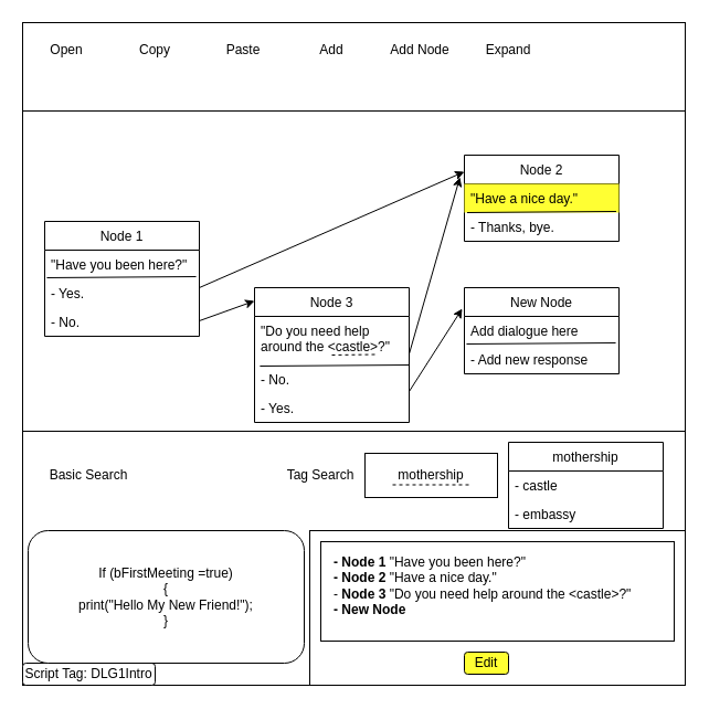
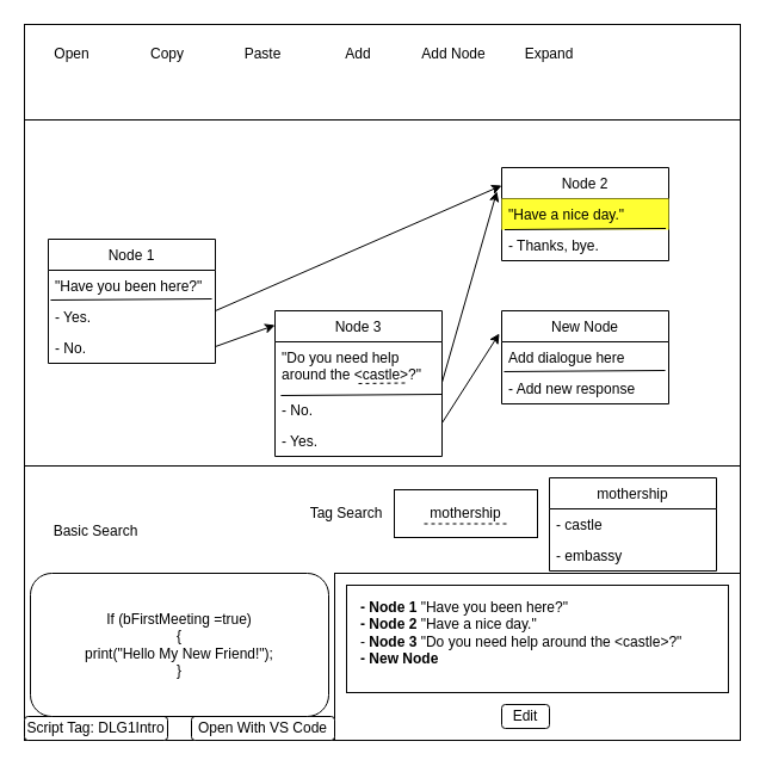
  <mxCell id="0" />
  <mxCell id="1" parent="0" />
  <mxCell id="2" value="" style="rounded=0;whiteSpace=wrap;html=1;" vertex="1" parent="1"><mxGeometry x="20" y="480" width="260" height="140" as="geometry" /></mxCell>
  <mxCell id="3" value="&lt;span style=&quot;color: rgba(0 , 0 , 0 , 0) ; font-family: monospace ; font-size: 0px&quot;&gt;%3CmxGraphModel%3E%3Croot%3E%3CmxCell%20id%3D%220%22%2F%3E%3CmxCell%20id%3D%221%22%20parent%3D%220%22%2F%3E%3CmxCell%20id%3D%222%22%20value%3D%22Copy%22%20style%3D%22text%3Bhtml%3D1%3BstrokeColor%3Dnone%3BfillColor%3Dnone%3Balign%3Dcenter%3BverticalAlign%3Dmiddle%3BwhiteSpace%3Dwrap%3Brounded%3D0%3B%22%20vertex%3D%221%22%20parent%3D%221%22%3E%3CmxGeometry%20x%3D%22120%22%20y%3D%2280%22%20width%3D%2280%22%20height%3D%2250%22%20as%3D%22geometry%22%2F%3E%3C%2FmxCell%3E%3C%2Froot%3E%3C%2FmxGraphModel%3E&lt;/span&gt;" style="rounded=0;whiteSpace=wrap;html=1;" parent="1" vertex="1"><mxGeometry x="20" y="20" width="600" height="600" as="geometry" /></mxCell>
  <mxCell id="4" value="Copy" style="text;html=1;strokeColor=none;fillColor=none;align=center;verticalAlign=middle;whiteSpace=wrap;rounded=0;" parent="1" vertex="1"><mxGeometry x="100" y="20" width="80" height="50" as="geometry" /></mxCell>
  <mxCell id="5" value="Add" style="text;html=1;strokeColor=none;fillColor=none;align=center;verticalAlign=middle;whiteSpace=wrap;rounded=0;" parent="1" vertex="1"><mxGeometry x="260" y="20" width="80" height="50" as="geometry" /></mxCell>
  <mxCell id="6" value="Paste" style="text;html=1;strokeColor=none;fillColor=none;align=center;verticalAlign=middle;whiteSpace=wrap;rounded=0;" parent="1" vertex="1"><mxGeometry x="180" y="20" width="80" height="50" as="geometry" /></mxCell>
  <mxCell id="7" value="Add Node" style="text;html=1;strokeColor=none;fillColor=none;align=center;verticalAlign=middle;whiteSpace=wrap;rounded=0;" parent="1" vertex="1"><mxGeometry x="340" y="20" width="80" height="50" as="geometry" /></mxCell>
  <mxCell id="8" value="Expand" style="text;html=1;strokeColor=none;fillColor=none;align=center;verticalAlign=middle;whiteSpace=wrap;rounded=0;" parent="1" vertex="1"><mxGeometry x="420" y="20" width="80" height="50" as="geometry" /></mxCell>
  <mxCell id="9" value="Tag Search" style="text;html=1;strokeColor=none;fillColor=none;align=center;verticalAlign=middle;whiteSpace=wrap;rounded=0;" parent="1" vertex="1"><mxGeometry x="250" y="410" width="80" height="40" as="geometry" /></mxCell>
  <mxCell id="10" value="" style="rounded=0;whiteSpace=wrap;html=1;" parent="1" vertex="1"><mxGeometry x="20" y="100" width="600" height="290" as="geometry" /></mxCell>
  <mxCell id="11" value="mothership" style="rounded=0;whiteSpace=wrap;html=1;align=center;" parent="1" vertex="1"><mxGeometry x="330" y="410" width="120" height="40" as="geometry" /></mxCell>
  <mxCell id="12" value="" style="rounded=0;whiteSpace=wrap;html=1;" parent="1" vertex="1"><mxGeometry x="280" y="480" width="340" height="140" as="geometry" /></mxCell>
  <mxCell id="13" value="Open" style="text;html=1;strokeColor=none;fillColor=none;align=center;verticalAlign=middle;whiteSpace=wrap;rounded=0;" parent="1" vertex="1"><mxGeometry x="20" y="20" width="80" height="50" as="geometry" /></mxCell>
  <mxCell id="14" value="Node 1" style="swimlane;fontStyle=0;childLayout=stackLayout;horizontal=1;startSize=26;horizontalStack=0;resizeParent=1;resizeParentMax=0;resizeLast=0;collapsible=1;marginBottom=0;" parent="1" vertex="1"><mxGeometry x="40" y="200" width="140" height="104" as="geometry" /></mxCell>
  <mxCell id="15" value="&quot;Have you been here?&quot;" style="text;strokeColor=none;fillColor=none;align=left;verticalAlign=top;spacingLeft=4;spacingRight=4;overflow=hidden;rotatable=0;points=[[0,0.5],[1,0.5]];portConstraint=eastwest;" parent="14" vertex="1"><mxGeometry y="26" width="140" height="26" as="geometry" /></mxCell>
  <mxCell id="16" value="- Yes." style="text;strokeColor=none;fillColor=none;align=left;verticalAlign=top;spacingLeft=4;spacingRight=4;overflow=hidden;rotatable=0;points=[[0,0.5],[1,0.5]];portConstraint=eastwest;" parent="14" vertex="1"><mxGeometry y="52" width="140" height="26" as="geometry" /></mxCell>
  <mxCell id="17" value="- No." style="text;strokeColor=none;fillColor=none;align=left;verticalAlign=top;spacingLeft=4;spacingRight=4;overflow=hidden;rotatable=0;points=[[0,0.5],[1,0.5]];portConstraint=eastwest;" parent="14" vertex="1"><mxGeometry y="78" width="140" height="26" as="geometry" /></mxCell>
  <mxCell id="18" value="" style="endArrow=none;html=1;exitX=0.014;exitY=-0.038;exitDx=0;exitDy=0;exitPerimeter=0;entryX=0.979;entryY=-0.077;entryDx=0;entryDy=0;entryPerimeter=0;" parent="14" source="16" target="16" edge="1"><mxGeometry width="50" height="50" relative="1" as="geometry"><mxPoint x="110" y="100" as="sourcePoint" /><mxPoint x="160" y="50" as="targetPoint" /></mxGeometry></mxCell>
  <mxCell id="19" value="Node 2" style="swimlane;fontStyle=0;childLayout=stackLayout;horizontal=1;startSize=26;horizontalStack=0;resizeParent=1;resizeParentMax=0;resizeLast=0;collapsible=1;marginBottom=0;" parent="1" vertex="1"><mxGeometry x="420" y="140" width="140" height="78" as="geometry" /></mxCell>
  <mxCell id="20" value="&quot;Have a nice day.&quot;" style="text;strokeColor=none;fillColor=#FFFF33;align=left;verticalAlign=top;spacingLeft=4;spacingRight=4;overflow=hidden;rotatable=0;points=[[0,0.5],[1,0.5]];portConstraint=eastwest;shadow=0;" parent="19" vertex="1"><mxGeometry y="26" width="140" height="26" as="geometry" /></mxCell>
  <mxCell id="21" value="" style="endArrow=none;html=1;exitX=0.014;exitY=-0.038;exitDx=0;exitDy=0;exitPerimeter=0;entryX=0.979;entryY=-0.077;entryDx=0;entryDy=0;entryPerimeter=0;" parent="19" edge="1"><mxGeometry width="50" height="50" relative="1" as="geometry"><mxPoint x="2.45" y="52.002" as="sourcePoint" /><mxPoint x="137.55" y="50.988" as="targetPoint" /></mxGeometry></mxCell>
  <mxCell id="22" value="- Thanks, bye." style="text;strokeColor=none;fillColor=none;align=left;verticalAlign=top;spacingLeft=4;spacingRight=4;overflow=hidden;rotatable=0;points=[[0,0.5],[1,0.5]];portConstraint=eastwest;" parent="19" vertex="1"><mxGeometry y="52" width="140" height="26" as="geometry" /></mxCell>
  <mxCell id="23" value="Node 3" style="swimlane;fontStyle=0;childLayout=stackLayout;horizontal=1;startSize=26;horizontalStack=0;resizeParent=1;resizeParentMax=0;resizeLast=0;collapsible=1;marginBottom=0;" parent="1" vertex="1"><mxGeometry x="230" y="260" width="140" height="122" as="geometry" /></mxCell>
  <mxCell id="24" value="" style="endArrow=none;html=1;exitX=0.014;exitY=-0.038;exitDx=0;exitDy=0;exitPerimeter=0;entryX=0.979;entryY=-0.077;entryDx=0;entryDy=0;entryPerimeter=0;" parent="23" edge="1"><mxGeometry width="50" height="50" relative="1" as="geometry"><mxPoint x="4.9" y="71.012" as="sourcePoint" /><mxPoint x="140.0" y="69.998" as="targetPoint" /></mxGeometry></mxCell>
  <mxCell id="25" value="&quot;Do you need help&#10;around the &lt;castle&gt;?&quot;" style="text;strokeColor=none;fillColor=none;align=left;verticalAlign=top;spacingLeft=4;spacingRight=4;overflow=hidden;rotatable=0;points=[[0,0.5],[1,0.5]];portConstraint=eastwest;" parent="23" vertex="1"><mxGeometry y="26" width="140" height="44" as="geometry" /></mxCell>
  <mxCell id="26" value="" style="endArrow=none;dashed=1;html=1;exitX=0.5;exitY=-0.346;exitDx=0;exitDy=0;exitPerimeter=0;" parent="23" source="27" edge="1"><mxGeometry width="50" height="50" relative="1" as="geometry"><mxPoint x="60" y="61" as="sourcePoint" /><mxPoint x="110" y="60.5" as="targetPoint" /></mxGeometry></mxCell>
  <mxCell id="27" value="- No." style="text;strokeColor=none;fillColor=none;align=left;verticalAlign=top;spacingLeft=4;spacingRight=4;overflow=hidden;rotatable=0;points=[[0,0.5],[1,0.5]];portConstraint=eastwest;" parent="23" vertex="1"><mxGeometry y="70" width="140" height="26" as="geometry" /></mxCell>
  <mxCell id="28" value="- Yes." style="text;strokeColor=none;fillColor=none;align=left;verticalAlign=top;spacingLeft=4;spacingRight=4;overflow=hidden;rotatable=0;points=[[0,0.5],[1,0.5]];portConstraint=eastwest;" parent="23" vertex="1"><mxGeometry y="96" width="140" height="26" as="geometry" /></mxCell>
  <mxCell id="29" value="" style="endArrow=classic;html=1;" parent="1" edge="1"><mxGeometry width="50" height="50" relative="1" as="geometry"><mxPoint x="180" y="260" as="sourcePoint" /><mxPoint x="420" y="155" as="targetPoint" /></mxGeometry></mxCell>
  <mxCell id="30" value="" style="endArrow=classic;html=1;" parent="1" edge="1"><mxGeometry width="50" height="50" relative="1" as="geometry"><mxPoint x="180" y="290" as="sourcePoint" /><mxPoint x="230" y="272" as="targetPoint" /></mxGeometry></mxCell>
  <mxCell id="31" value="" style="endArrow=classic;html=1;" parent="1" edge="1"><mxGeometry width="50" height="50" relative="1" as="geometry"><mxPoint x="370" y="320" as="sourcePoint" /><mxPoint x="416" y="160" as="targetPoint" /></mxGeometry></mxCell>
  <mxCell id="32" value="New Node" style="swimlane;fontStyle=0;childLayout=stackLayout;horizontal=1;startSize=26;horizontalStack=0;resizeParent=1;resizeParentMax=0;resizeLast=0;collapsible=1;marginBottom=0;" parent="1" vertex="1"><mxGeometry x="420" y="260" width="140" height="78" as="geometry" /></mxCell>
  <mxCell id="33" value="Add dialogue here" style="text;strokeColor=none;fillColor=none;align=left;verticalAlign=top;spacingLeft=4;spacingRight=4;overflow=hidden;rotatable=0;points=[[0,0.5],[1,0.5]];portConstraint=eastwest;" parent="32" vertex="1"><mxGeometry y="26" width="140" height="26" as="geometry" /></mxCell>
  <mxCell id="34" value="- Add new response" style="text;strokeColor=none;fillColor=none;align=left;verticalAlign=top;spacingLeft=4;spacingRight=4;overflow=hidden;rotatable=0;points=[[0,0.5],[1,0.5]];portConstraint=eastwest;" parent="32" vertex="1"><mxGeometry y="52" width="140" height="26" as="geometry" /></mxCell>
  <mxCell id="35" value="" style="endArrow=none;html=1;exitX=0.014;exitY=-0.038;exitDx=0;exitDy=0;exitPerimeter=0;entryX=0.979;entryY=-0.077;entryDx=0;entryDy=0;entryPerimeter=0;" parent="32" source="34" target="34" edge="1"><mxGeometry width="50" height="50" relative="1" as="geometry"><mxPoint x="110" y="100" as="sourcePoint" /><mxPoint x="160" y="50" as="targetPoint" /></mxGeometry></mxCell>
  <mxCell id="36" value="" style="endArrow=classic;html=1;entryX=-0.014;entryY=-0.269;entryDx=0;entryDy=0;entryPerimeter=0;" parent="1" target="33" edge="1"><mxGeometry width="50" height="50" relative="1" as="geometry"><mxPoint x="370" y="354" as="sourcePoint" /><mxPoint x="420" y="304" as="targetPoint" /></mxGeometry></mxCell>
  <mxCell id="37" value="" style="rounded=0;whiteSpace=wrap;html=1;" parent="1" vertex="1"><mxGeometry x="290" y="490" width="320" height="90" as="geometry" /></mxCell>
  <mxCell id="38" value="&lt;div&gt;&lt;b&gt;- Node 1&lt;/b&gt; &quot;Have you been here?&quot;&lt;br&gt;&lt;/div&gt;&lt;div&gt;&lt;b&gt;- Node 2&lt;/b&gt; &quot;Have a nice day.&quot;&lt;br&gt;&lt;/div&gt;&lt;div&gt;- &lt;b&gt;Node 3&lt;/b&gt; &quot;Do you need help around the &amp;lt;castle&amp;gt;?&quot;&lt;br&gt;&lt;/div&gt;&lt;div&gt;&lt;b&gt;- New Node&lt;/b&gt;&lt;br&gt;&lt;/div&gt;" style="text;html=1;strokeColor=none;fillColor=none;align=left;verticalAlign=middle;whiteSpace=wrap;rounded=0;" parent="1" vertex="1"><mxGeometry x="300" y="500" width="300" height="60" as="geometry" /></mxCell>
- <mxCell id="39" value="Edit" style="rounded=1;whiteSpace=wrap;html=1;fillColor=#ffff33;" parent="1" vertex="1"><mxGeometry x="420" y="590" width="40" height="20" as="geometry" /></mxCell>
+ <mxCell id="39" value="Edit" style="rounded=1;whiteSpace=wrap;html=1;" parent="1" vertex="1"><mxGeometry x="420" y="590" width="40" height="20" as="geometry" /></mxCell>
  <mxCell id="40" value="" style="endArrow=none;dashed=1;html=1;" parent="1" edge="1"><mxGeometry width="50" height="50" relative="1" as="geometry"><mxPoint x="355" y="438.5" as="sourcePoint" /><mxPoint x="425" y="438.5" as="targetPoint" /></mxGeometry></mxCell>
  <mxCell id="41" value="mothership" style="swimlane;fontStyle=0;childLayout=stackLayout;horizontal=1;startSize=26;horizontalStack=0;resizeParent=1;resizeParentMax=0;resizeLast=0;collapsible=1;marginBottom=0;" parent="1" vertex="1"><mxGeometry x="460" y="400" width="140" height="78" as="geometry" /></mxCell>
  <mxCell id="42" value="- castle" style="text;strokeColor=none;fillColor=none;align=left;verticalAlign=top;spacingLeft=4;spacingRight=4;overflow=hidden;rotatable=0;points=[[0,0.5],[1,0.5]];portConstraint=eastwest;" parent="41" vertex="1"><mxGeometry y="26" width="140" height="26" as="geometry" /></mxCell>
  <mxCell id="43" value="- embassy" style="text;strokeColor=none;fillColor=none;align=left;verticalAlign=top;spacingLeft=4;spacingRight=4;overflow=hidden;rotatable=0;points=[[0,0.5],[1,0.5]];portConstraint=eastwest;" parent="41" vertex="1"><mxGeometry y="52" width="140" height="26" as="geometry" /></mxCell>
- <mxCell id="44" value="Basic Search" style="text;html=1;strokeColor=none;fillColor=none;align=center;verticalAlign=middle;whiteSpace=wrap;rounded=0;" parent="1" vertex="1"><mxGeometry x="40" y="410" width="80" height="40" as="geometry" /></mxCell>
+ <mxCell id="44" value="Basic Search" style="text;html=1;strokeColor=none;fillColor=none;align=center;verticalAlign=middle;whiteSpace=wrap;rounded=0;" parent="1" vertex="1"><mxGeometry x="40" y="425" width="80" height="40" as="geometry" /></mxCell>
+ <mxCell id="45" value="Open With VS Code" style="rounded=1;whiteSpace=wrap;html=1;" vertex="1" parent="1"><mxGeometry x="160" y="600" width="120" height="20" as="geometry" /></mxCell>
  <mxCell id="46" value="Script Tag: DLG1Intro" style="rounded=1;whiteSpace=wrap;html=1;" vertex="1" parent="1"><mxGeometry x="20" y="600" width="120" height="20" as="geometry" /></mxCell>
  <mxCell id="47" value="If (bFirstMeeting =true)&lt;br&gt;{&lt;br&gt;print(&quot;Hello My New Friend!&quot;);&lt;br&gt;}" style="rounded=1;whiteSpace=wrap;html=1;" vertex="1" parent="1"><mxGeometry x="25" y="480" width="250" height="120" as="geometry" /></mxCell>
